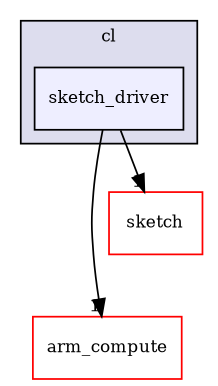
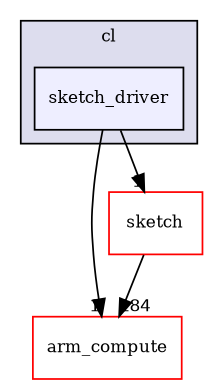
  digraph {
    compound=true
    fontname="DejaVu Serif"
    node [fillcolor=white fontname="DejaVu Serif" fontsize=10 shape=box style=filled color=red]
    edge [fontname="DejaVu Serif" headlabel=1 labeldistance=1.5 labelfontname=Helvetica labelfontsize=10]
    n1 [fillcolor="#eeeeff" label=sketch_driver pencolor=black color=""]
    n2 [label=arm_compute]
    n3 [label=sketch]
    subgraph cluster_1 {
      bgcolor="#ddddee"
      fontsize=10
      label=cl
      pencolor=black
      n1
    }
    n1 -> n2
    n1 -> n3
+   n3 -> n2 [headlabel=184]
  }
